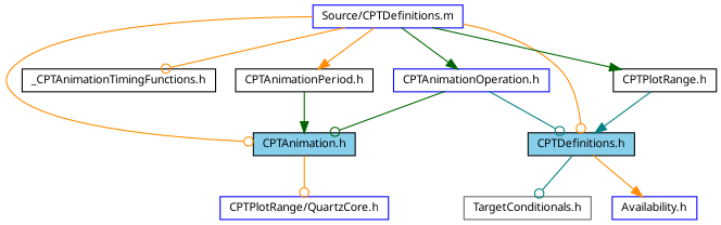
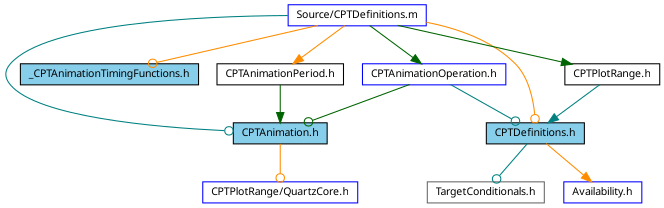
  digraph {
    node [color=black fillcolor=white fontname="Lucinda Grande" fontsize=10 shape=record style=filled]
    edge [arrowhead=odot color=darkorange fontname="Lucinda Grande" fontsize=10 labelfontname="Lucinda Grande" labelfontsize=10 style=solid]
    n1 [color=blue fontcolor=black height=0.2 label="Source/CPTDefinitions.m" width=0.4]
    n2 [fillcolor=skyblue height=0.2 label="CPTAnimation.h" width=0.4]
-   n3 [height=0.2 label="_CPTAnimationTimingFunctions.h" width=0.4]
+   n3 [fillcolor=skyblue height=0.2 label="_CPTAnimationTimingFunctions.h" width=0.4]
    n4 [color=blue height=0.2 label="CPTAnimationOperation.h" width=0.4]
    n5 [fillcolor=skyblue height=0.2 label="CPTDefinitions.h" width=0.4]
    n6 [height=0.2 label="CPTAnimationPeriod.h" width=0.4]
    n7 [height=0.2 label="CPTPlotRange.h" width=0.4]
    n8 [color=blue height=0.2 label="CPTPlotRange/QuartzCore.h" width=0.4]
    n9 [color=gray40 height=0.2 label="TargetConditionals.h" width=0.4]
    n10 [color=blue height=0.2 label="Availability.h" width=0.4]
-   n1 -> n2
+   n1 -> n2 [color=teal]
    n1 -> n3
    n1 -> n4 [arrowhead=normal color=darkgreen]
    n1 -> n5
    n1 -> n6 [arrowhead=normal]
    n1 -> n7 [arrowhead=normal color=darkgreen]
    n2 -> n8
    n4 -> n2 [color=darkgreen]
    n4 -> n5 [color=teal]
    n5 -> n9 [color=teal]
    n5 -> n10 [arrowhead=normal]
    n6 -> n2 [arrowhead=normal color=darkgreen]
    n7 -> n5 [arrowhead=normal color=teal]
  }
